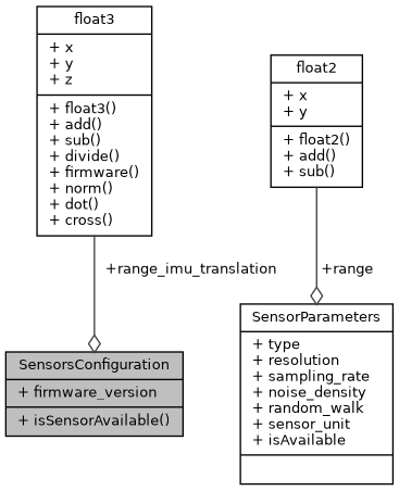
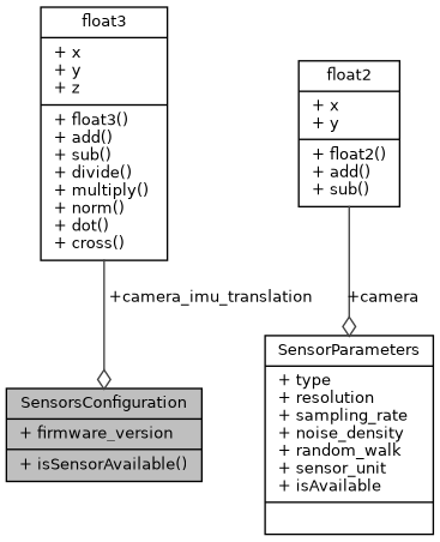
  digraph {
    node [color=black fillcolor=white fontname=Helvetica fontsize=10 shape=record style=filled]
    edge [arrowhead=odiamond color=grey25 fontname=Helvetica fontsize=10 labelfontname=Helvetica labelfontsize=10 style=solid]
    n1 [fillcolor=grey75 fontcolor=black height=0.2 label="{SensorsConfiguration\n|+ firmware_version\l|+ isSensorAvailable()\l}" width=0.4]
    n2 [height=0.2 label="{SensorParameters\n|+ type\l+ resolution\l+ sampling_rate\l+ noise_density\l+ random_walk\l+ sensor_unit\l+ isAvailable\l|}" width=0.4]
    n3 [height=0.2 label="{float2\n|+ x\l+ y\l|+ float2()\l+ add()\l+ sub()\l}" width=0.4]
-   n4 [height=0.2 label="{float3\n|+ x\l+ y\l+ z\l|+ float3()\l+ add()\l+ sub()\l+ divide()\l+ firmware()\l+ norm()\l+ dot()\l+ cross()\l}" width=0.4]
-   n3 -> n2 [label=" +range"]
-   n4 -> n1 [label=" +range_imu_translation"]
+   n4 [height=0.2 label="{float3\n|+ x\l+ y\l+ z\l|+ float3()\l+ add()\l+ sub()\l+ divide()\l+ multiply()\l+ norm()\l+ dot()\l+ cross()\l}" width=0.4]
+   n3 -> n2 [label=" +camera"]
+   n4 -> n1 [label=" +camera_imu_translation"]
  }
